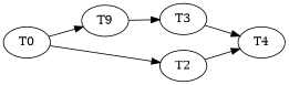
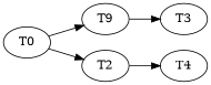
  digraph {
    rankdir=LR
    node [M=2 c=10]
    T0 [M=3]
    n2 [c=15 label=T9]
    T2 [M=4 c=33]
    T3 [M=1]
    T4 [c=20]
    T0 -> n2
    T0 -> T2
    n2 -> T3
    T2 -> T4
-   T3 -> T4
  }
